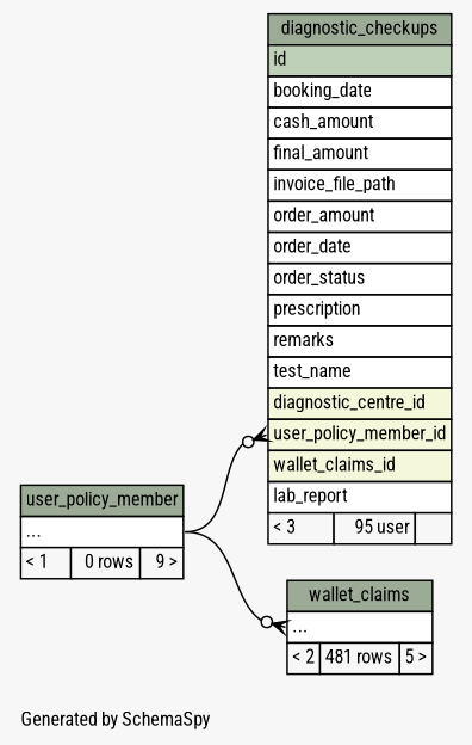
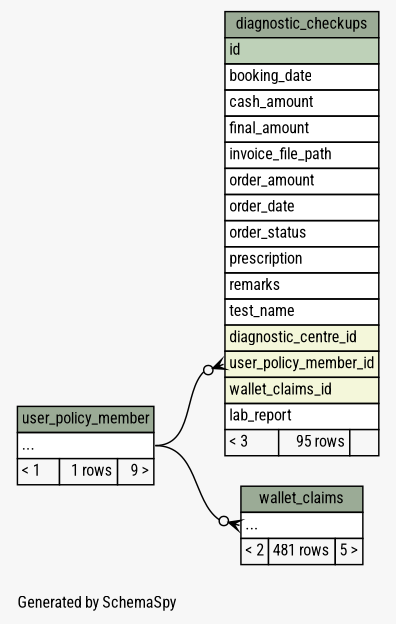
  digraph {
    bgcolor="#f7f7f7"
    fontname="Roboto Condensed"
    fontsize=11
    label="\nGenerated by SchemaSpy"
    labeljust=l
    nodesep=0.18
    rankdir=RL
    ranksep=0.46
    node [fontname="Roboto Condensed" fontsize=11 shape=plaintext]
    edge [arrowhead=none arrowsize=0.8 arrowtail=crowodot dir=back fontname="Roboto Condensed" headport="elipses:e"]
-   n1 [label=<     <TABLE BORDER="0" CELLBORDER="1" CELLSPACING="0" BGCOLOR="#ffffff">       <TR><TD COLSPAN="3" BGCOLOR="#9bab96" ALIGN="CENTER">diagnostic_checkups</TD></TR>       <TR><TD PORT="id" COLSPAN="3" BGCOLOR="#bed1b8" ALIGN="LEFT">id</TD></TR>       <TR><TD PORT="booking_date" COLSPAN="3" ALIGN="LEFT">booking_date</TD></TR>       <TR><TD PORT="cash_amount" COLSPAN="3" ALIGN="LEFT">cash_amount</TD></TR>       <TR><TD PORT="final_amount" COLSPAN="3" ALIGN="LEFT">final_amount</TD></TR>       <TR><TD PORT="invoice_file_path" COLSPAN="3" ALIGN="LEFT">invoice_file_path</TD></TR>       <TR><TD PORT="order_amount" COLSPAN="3" ALIGN="LEFT">order_amount</TD></TR>       <TR><TD PORT="order_date" COLSPAN="3" ALIGN="LEFT">order_date</TD></TR>       <TR><TD PORT="order_status" COLSPAN="3" ALIGN="LEFT">order_status</TD></TR>       <TR><TD PORT="prescription" COLSPAN="3" ALIGN="LEFT">prescription</TD></TR>       <TR><TD PORT="remarks" COLSPAN="3" ALIGN="LEFT">remarks</TD></TR>       <TR><TD PORT="test_name" COLSPAN="3" ALIGN="LEFT">test_name</TD></TR>       <TR><TD PORT="diagnostic_centre_id" COLSPAN="3" BGCOLOR="#f4f7da" ALIGN="LEFT">diagnostic_centre_id</TD></TR>       <TR><TD PORT="user_policy_member_id" COLSPAN="3" BGCOLOR="#f4f7da" ALIGN="LEFT">user_policy_member_id</TD></TR>       <TR><TD PORT="wallet_claims_id" COLSPAN="3" BGCOLOR="#f4f7da" ALIGN="LEFT">wallet_claims_id</TD></TR>       <TR><TD PORT="lab_report" COLSPAN="3" ALIGN="LEFT">lab_report</TD></TR>       <TR><TD ALIGN="LEFT" BGCOLOR="#f7f7f7">&lt; 3</TD><TD ALIGN="RIGHT" BGCOLOR="#f7f7f7">95 user</TD><TD ALIGN="RIGHT" BGCOLOR="#f7f7f7">  </TD></TR>     </TABLE>>]
-   n2 [label=<     <TABLE BORDER="0" CELLBORDER="1" CELLSPACING="0" BGCOLOR="#ffffff">       <TR><TD COLSPAN="3" BGCOLOR="#9bab96" ALIGN="CENTER">user_policy_member</TD></TR>       <TR><TD PORT="elipses" COLSPAN="3" ALIGN="LEFT">...</TD></TR>       <TR><TD ALIGN="LEFT" BGCOLOR="#f7f7f7">&lt; 1</TD><TD ALIGN="RIGHT" BGCOLOR="#f7f7f7">0 rows</TD><TD ALIGN="RIGHT" BGCOLOR="#f7f7f7">9 &gt;</TD></TR>     </TABLE>>]
+   n1 [label=<     <TABLE BORDER="0" CELLBORDER="1" CELLSPACING="0" BGCOLOR="#ffffff">       <TR><TD COLSPAN="3" BGCOLOR="#9bab96" ALIGN="CENTER">diagnostic_checkups</TD></TR>       <TR><TD PORT="id" COLSPAN="3" BGCOLOR="#bed1b8" ALIGN="LEFT">id</TD></TR>       <TR><TD PORT="booking_date" COLSPAN="3" ALIGN="LEFT">booking_date</TD></TR>       <TR><TD PORT="cash_amount" COLSPAN="3" ALIGN="LEFT">cash_amount</TD></TR>       <TR><TD PORT="final_amount" COLSPAN="3" ALIGN="LEFT">final_amount</TD></TR>       <TR><TD PORT="invoice_file_path" COLSPAN="3" ALIGN="LEFT">invoice_file_path</TD></TR>       <TR><TD PORT="order_amount" COLSPAN="3" ALIGN="LEFT">order_amount</TD></TR>       <TR><TD PORT="order_date" COLSPAN="3" ALIGN="LEFT">order_date</TD></TR>       <TR><TD PORT="order_status" COLSPAN="3" ALIGN="LEFT">order_status</TD></TR>       <TR><TD PORT="prescription" COLSPAN="3" ALIGN="LEFT">prescription</TD></TR>       <TR><TD PORT="remarks" COLSPAN="3" ALIGN="LEFT">remarks</TD></TR>       <TR><TD PORT="test_name" COLSPAN="3" ALIGN="LEFT">test_name</TD></TR>       <TR><TD PORT="diagnostic_centre_id" COLSPAN="3" BGCOLOR="#f4f7da" ALIGN="LEFT">diagnostic_centre_id</TD></TR>       <TR><TD PORT="user_policy_member_id" COLSPAN="3" BGCOLOR="#f4f7da" ALIGN="LEFT">user_policy_member_id</TD></TR>       <TR><TD PORT="wallet_claims_id" COLSPAN="3" BGCOLOR="#f4f7da" ALIGN="LEFT">wallet_claims_id</TD></TR>       <TR><TD PORT="lab_report" COLSPAN="3" ALIGN="LEFT">lab_report</TD></TR>       <TR><TD ALIGN="LEFT" BGCOLOR="#f7f7f7">&lt; 3</TD><TD ALIGN="RIGHT" BGCOLOR="#f7f7f7">95 rows</TD><TD ALIGN="RIGHT" BGCOLOR="#f7f7f7">  </TD></TR>     </TABLE>>]
+   n2 [label=<     <TABLE BORDER="0" CELLBORDER="1" CELLSPACING="0" BGCOLOR="#ffffff">       <TR><TD COLSPAN="3" BGCOLOR="#9bab96" ALIGN="CENTER">user_policy_member</TD></TR>       <TR><TD PORT="elipses" COLSPAN="3" ALIGN="LEFT">...</TD></TR>       <TR><TD ALIGN="LEFT" BGCOLOR="#f7f7f7">&lt; 1</TD><TD ALIGN="RIGHT" BGCOLOR="#f7f7f7">1 rows</TD><TD ALIGN="RIGHT" BGCOLOR="#f7f7f7">9 &gt;</TD></TR>     </TABLE>>]
    n3 [label=<     <TABLE BORDER="0" CELLBORDER="1" CELLSPACING="0" BGCOLOR="#ffffff">       <TR><TD COLSPAN="3" BGCOLOR="#9bab96" ALIGN="CENTER">wallet_claims</TD></TR>       <TR><TD PORT="elipses" COLSPAN="3" ALIGN="LEFT">...</TD></TR>       <TR><TD ALIGN="LEFT" BGCOLOR="#f7f7f7">&lt; 2</TD><TD ALIGN="RIGHT" BGCOLOR="#f7f7f7">481 rows</TD><TD ALIGN="RIGHT" BGCOLOR="#f7f7f7">5 &gt;</TD></TR>     </TABLE>>]
    n1 -> n2 [tailport="user_policy_member_id:w"]
    n3 -> n2 [tailport="elipses:w"]
  }
